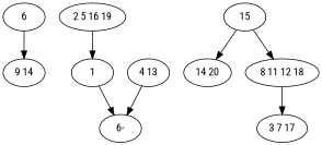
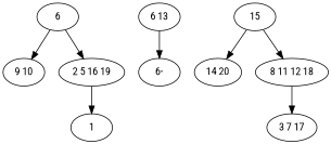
  digraph {
    fontname="Roboto Condensed"
    node [fontname="Roboto Condensed"]
    edge [fontname="Roboto Condensed"]
    n1 [label=6]
-   n2 [label="9 14"]
+   n2 [label="9 10"]
    n3 [label="2 5 16 19"]
    n4 [label=1]
    n5 [label="6-"]
    n6 [label=15]
    n7 [label="14 20"]
    n8 [label="8 11 12 18"]
    n9 [label="3 7 17"]
-   n10 [label="4 13"]
+   n10 [label="6 13"]
    n1 -> n2
+   n1 -> n3
    n3 -> n4
-   n4 -> n5
    n6 -> n7
    n6 -> n8
    n8 -> n9
    n10 -> n5
  }
